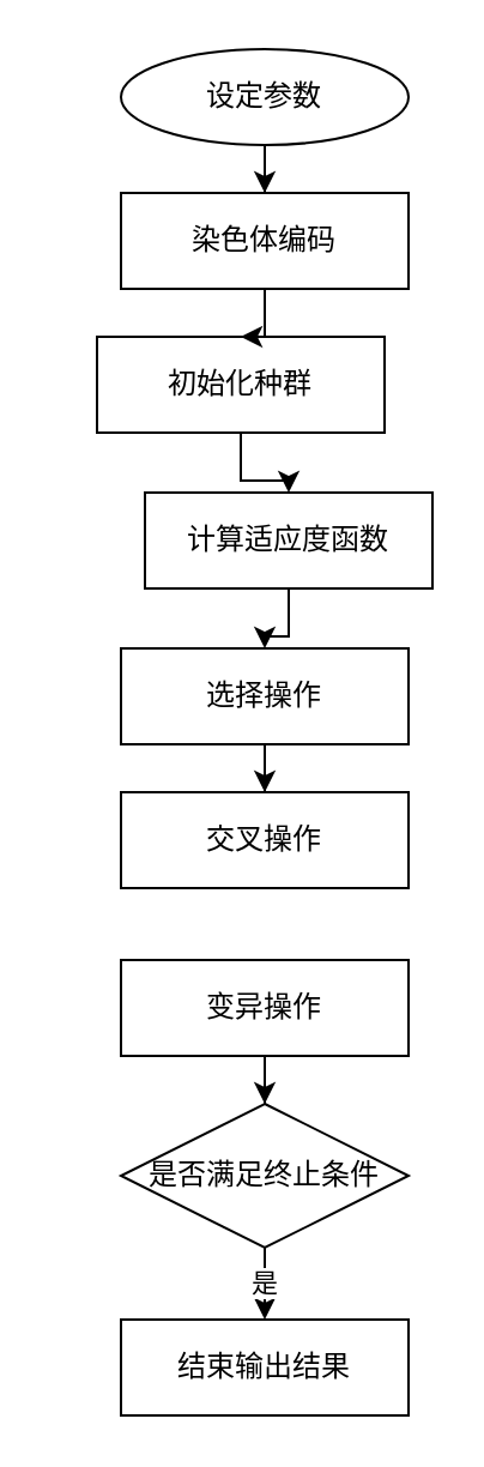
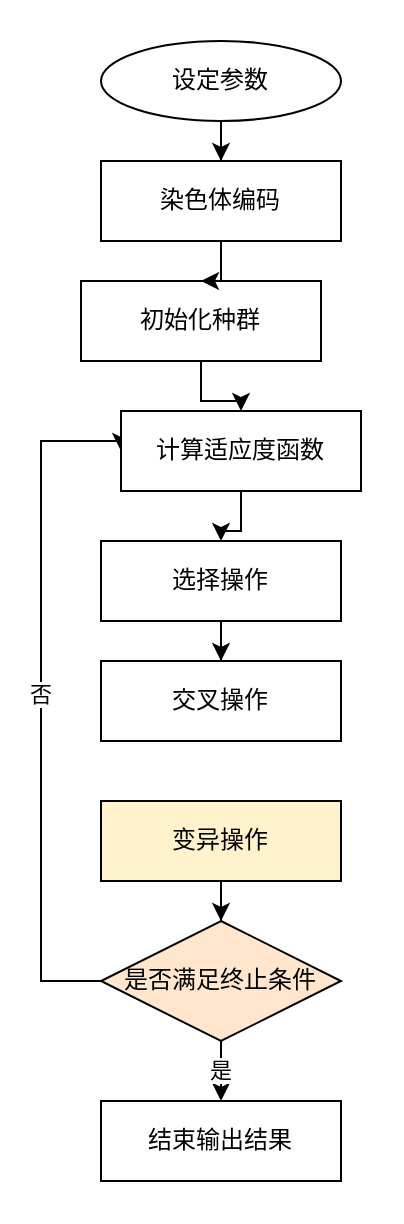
  <mxCell id="0" />
  <mxCell id="1" parent="0" />
  <mxCell id="2" style="edgeStyle=orthogonalEdgeStyle;rounded=0;orthogonalLoop=1;jettySize=auto;html=1;entryX=0.5;entryY=0;entryDx=0;entryDy=0;" edge="1" parent="1" source="3" target="8"><mxGeometry relative="1" as="geometry" /></mxCell>
- <mxCell id="3" value="变异操作" style="whiteSpace=wrap;html=1;" parent="1" vertex="1"><mxGeometry x="50" y="400" width="120" height="40" as="geometry" /></mxCell>
+ <mxCell id="3" value="变异操作" style="whiteSpace=wrap;html=1;fillColor=#fff2cc;" parent="1" vertex="1"><mxGeometry x="50" y="400" width="120" height="40" as="geometry" /></mxCell>
  <mxCell id="4" style="edgeStyle=orthogonalEdgeStyle;rounded=0;orthogonalLoop=1;jettySize=auto;html=1;entryX=0.5;entryY=0;entryDx=0;entryDy=0;" parent="1" source="5" target="14" edge="1"><mxGeometry relative="1" as="geometry" /></mxCell>
  <mxCell id="5" value="设定参数" style="ellipse;whiteSpace=wrap;html=1;" parent="1" vertex="1"><mxGeometry x="50" y="20" width="120" height="40" as="geometry" /></mxCell>
+ <mxCell id="6" value="否" style="edgeStyle=orthogonalEdgeStyle;rounded=0;orthogonalLoop=1;jettySize=auto;html=1;entryX=0;entryY=0.5;entryDx=0;entryDy=0;exitX=0;exitY=0.5;exitDx=0;exitDy=0;exitPerimeter=0;" parent="1" source="8" target="12" edge="1"><mxGeometry relative="1" as="geometry"><mxPoint x="40" y="360" as="sourcePoint" /><Array as="points"><mxPoint x="20" y="490" /><mxPoint x="20" y="220" /></Array></mxGeometry></mxCell>
  <mxCell id="7" value="是" style="edgeStyle=orthogonalEdgeStyle;rounded=0;orthogonalLoop=1;jettySize=auto;html=1;entryX=0.5;entryY=0;entryDx=0;entryDy=0;" parent="1" source="8" target="18" edge="1"><mxGeometry relative="1" as="geometry"><mxPoint x="110" y="600" as="targetPoint" /></mxGeometry></mxCell>
- <mxCell id="8" value="是否满足终止条件" style="rhombus;whiteSpace=wrap;html=1;" parent="1" vertex="1"><mxGeometry x="50" y="460" width="120" height="60" as="geometry" /></mxCell>
+ <mxCell id="8" value="是否满足终止条件" style="rhombus;whiteSpace=wrap;html=1;fillColor=#ffe6cc;" parent="1" vertex="1"><mxGeometry x="50" y="460" width="120" height="60" as="geometry" /></mxCell>
  <mxCell id="9" style="edgeStyle=orthogonalEdgeStyle;rounded=0;orthogonalLoop=1;jettySize=auto;html=1;" parent="1" source="10" target="12" edge="1"><mxGeometry relative="1" as="geometry" /></mxCell>
  <mxCell id="10" value="初始化种群" style="whiteSpace=wrap;html=1;" parent="1" vertex="1"><mxGeometry x="40" y="140" width="120" height="40" as="geometry" /></mxCell>
  <mxCell id="11" style="edgeStyle=orthogonalEdgeStyle;rounded=0;orthogonalLoop=1;jettySize=auto;html=1;" parent="1" source="12" target="17" edge="1"><mxGeometry relative="1" as="geometry" /></mxCell>
  <mxCell id="12" value="计算适应度函数" style="whiteSpace=wrap;html=1;" parent="1" vertex="1"><mxGeometry x="60" y="205" width="120" height="40" as="geometry" /></mxCell>
  <mxCell id="13" style="edgeStyle=orthogonalEdgeStyle;rounded=0;orthogonalLoop=1;jettySize=auto;html=1;" parent="1" source="14" target="10" edge="1"><mxGeometry relative="1" as="geometry" /></mxCell>
  <mxCell id="14" value="染色体编码" style="whiteSpace=wrap;html=1;" parent="1" vertex="1"><mxGeometry x="50" y="80" width="120" height="40" as="geometry" /></mxCell>
  <mxCell id="15" value="交叉操作" style="whiteSpace=wrap;html=1;" parent="1" vertex="1"><mxGeometry x="50" y="330" width="120" height="40" as="geometry" /></mxCell>
  <mxCell id="16" style="edgeStyle=orthogonalEdgeStyle;rounded=0;orthogonalLoop=1;jettySize=auto;html=1;" edge="1" parent="1" source="17" target="15"><mxGeometry relative="1" as="geometry" /></mxCell>
  <mxCell id="17" value="选择操作" style="whiteSpace=wrap;html=1;" parent="1" vertex="1"><mxGeometry x="50" y="270" width="120" height="40" as="geometry" /></mxCell>
  <mxCell id="18" value="结束输出结果" style="whiteSpace=wrap;html=1;" parent="1" vertex="1"><mxGeometry x="50" y="550" width="120" height="40" as="geometry" /></mxCell>
